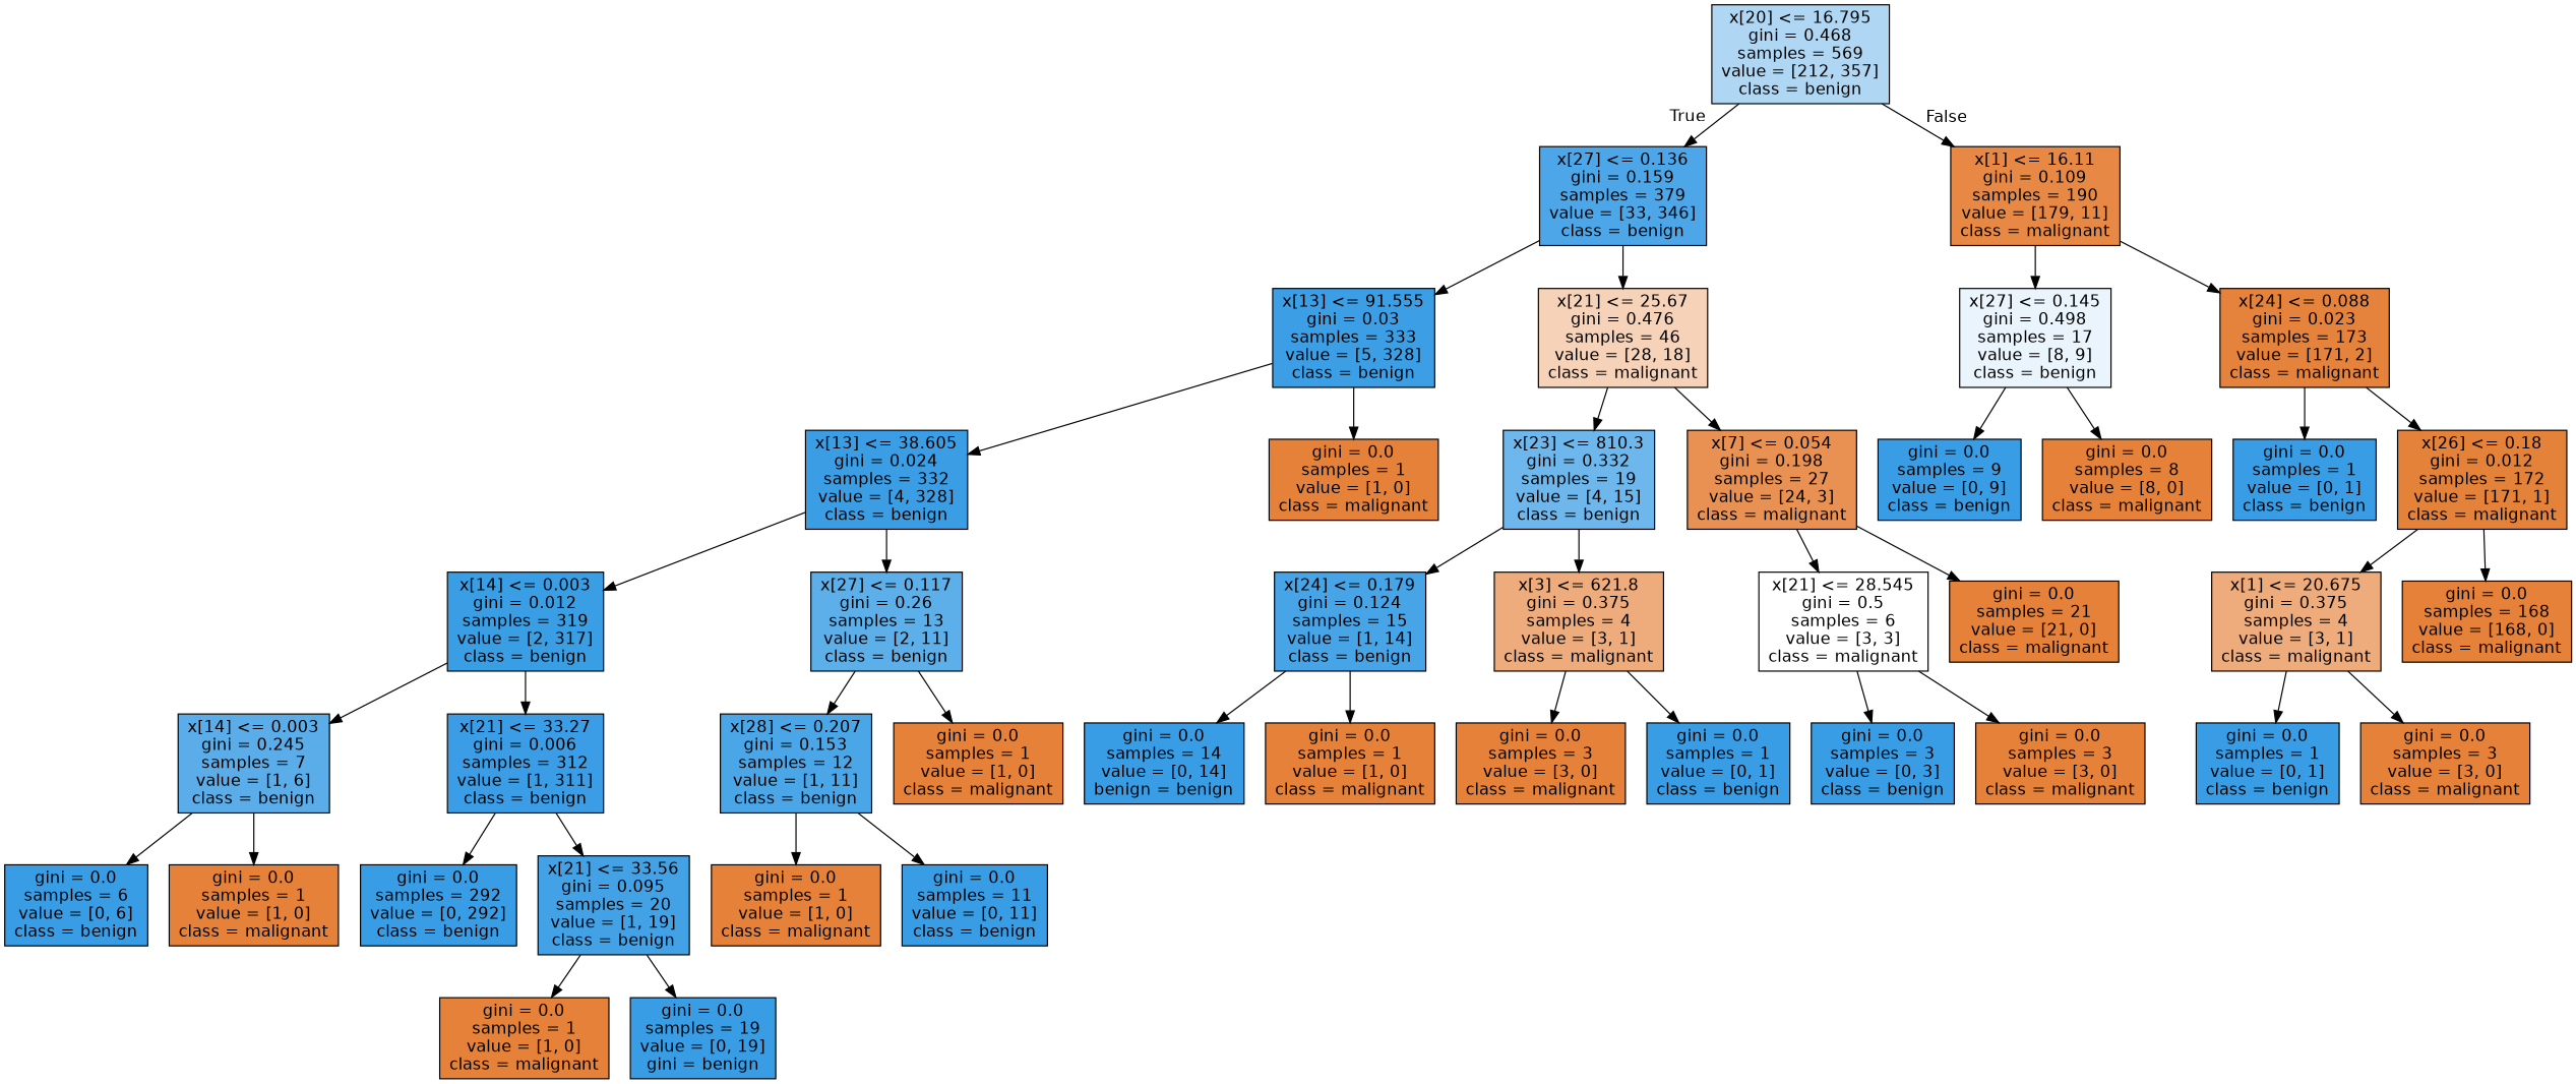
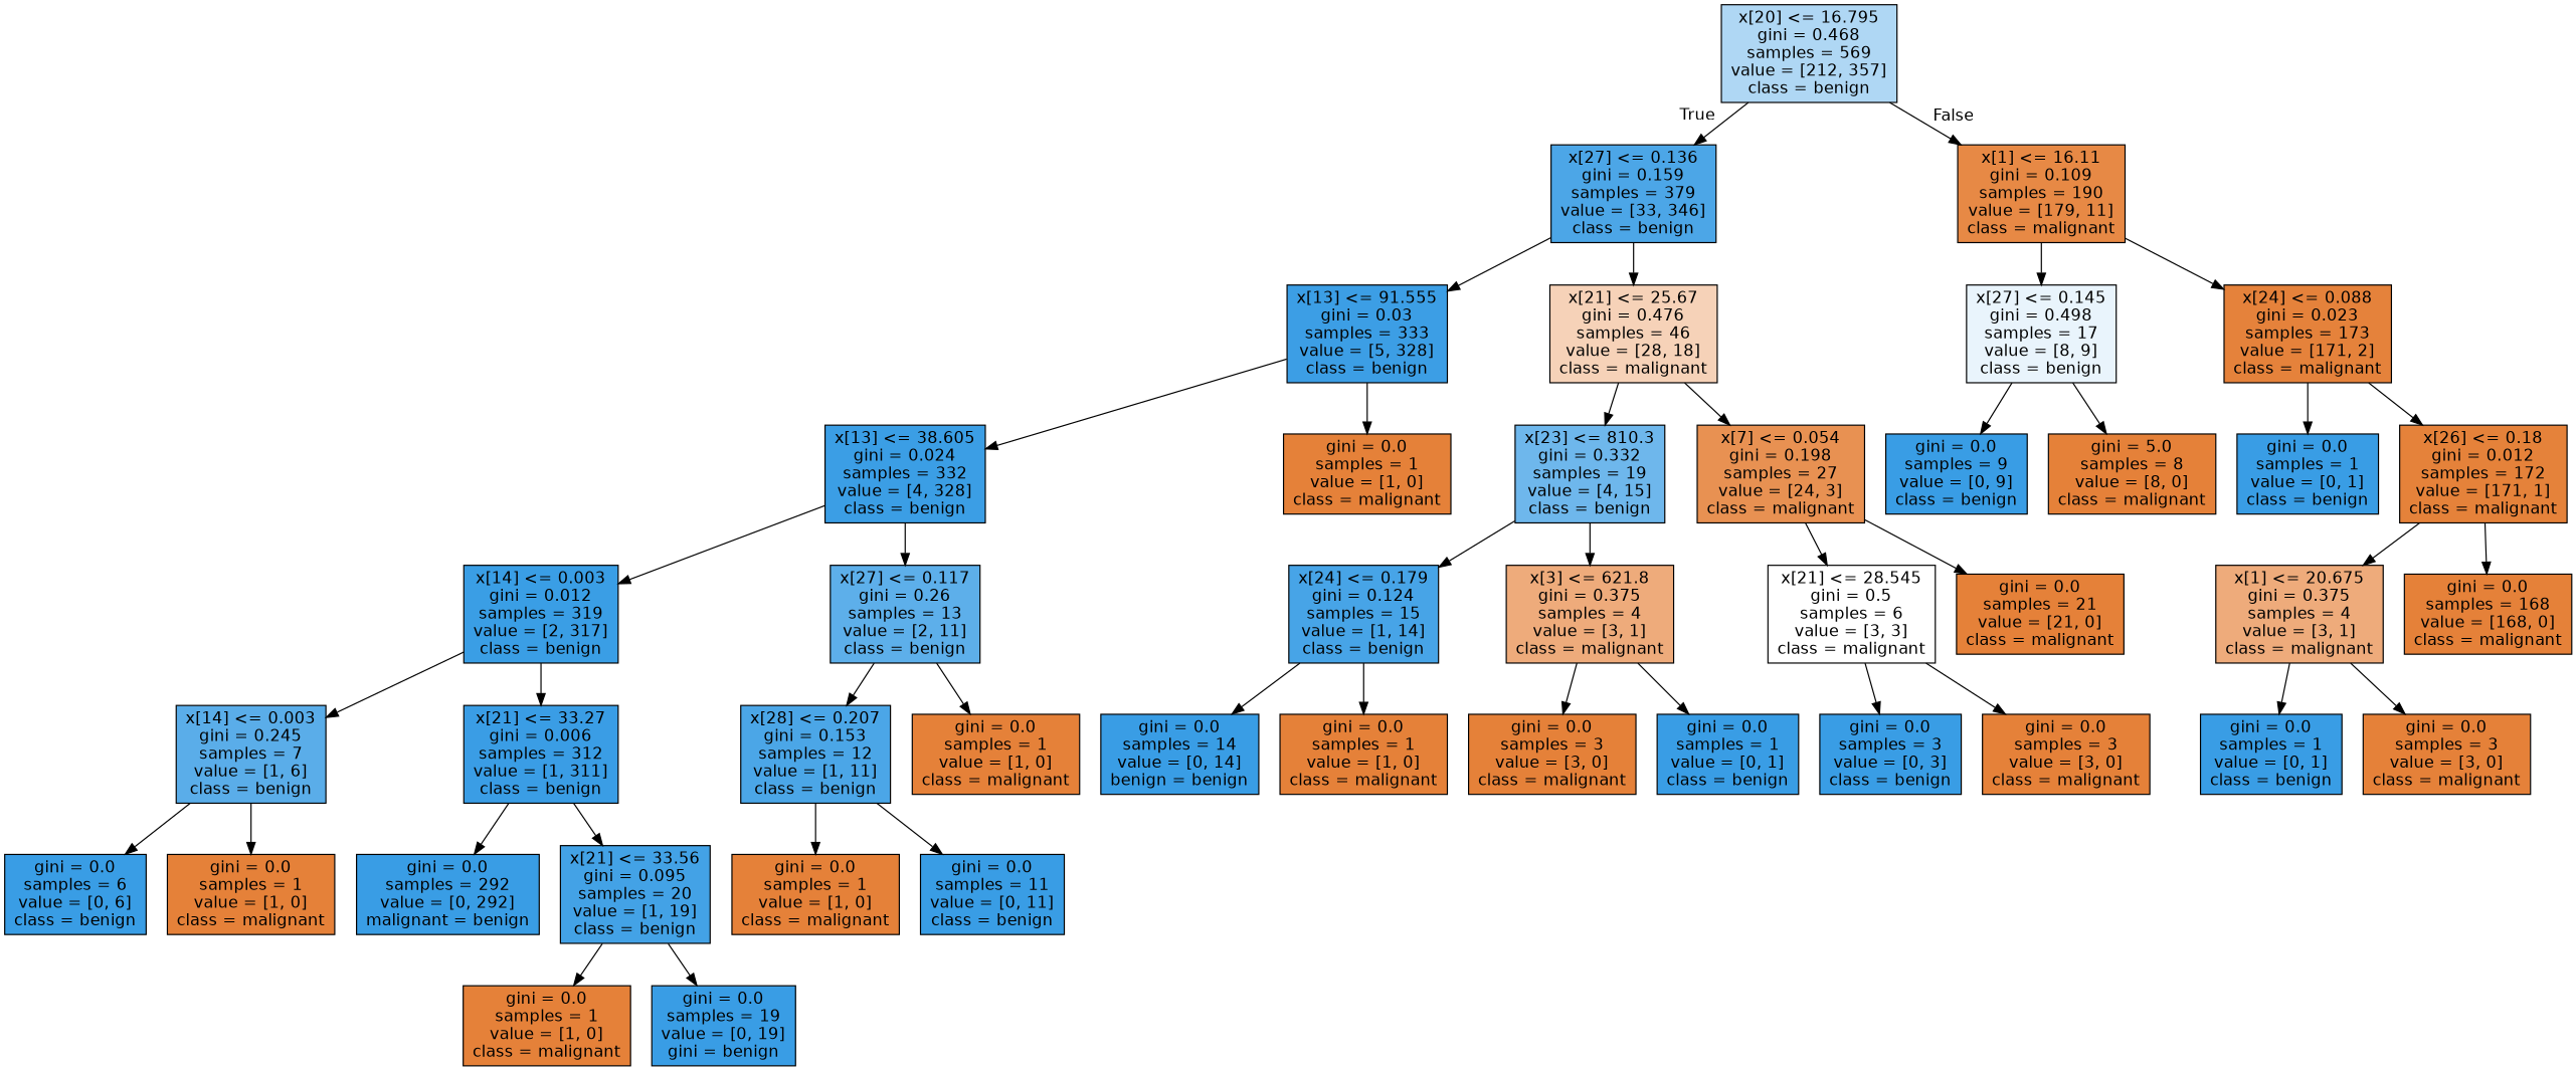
  digraph {
    node [color=black fillcolor="#e58139" fontname=helvetica shape=box style=filled]
    edge [fontname=helvetica]
    n1 [fillcolor="#afd7f4" label="x[20] <= 16.795\ngini = 0.468\nsamples = 569\nvalue = [212, 357]\nclass = benign"]
    n2 [fillcolor="#4ca6e7" label="x[27] <= 0.136\ngini = 0.159\nsamples = 379\nvalue = [33, 346]\nclass = benign"]
    n3 [fillcolor="#e78945" label="x[1] <= 16.11\ngini = 0.109\nsamples = 190\nvalue = [179, 11]\nclass = malignant"]
    n4 [fillcolor="#3c9ee5" label="x[13] <= 91.555\ngini = 0.03\nsamples = 333\nvalue = [5, 328]\nclass = benign"]
    n5 [fillcolor="#f6d2b8" label="x[21] <= 25.67\ngini = 0.476\nsamples = 46\nvalue = [28, 18]\nclass = malignant"]
    n6 [fillcolor="#e9f4fc" label="x[27] <= 0.145\ngini = 0.498\nsamples = 17\nvalue = [8, 9]\nclass = benign"]
    n7 [fillcolor="#e5823b" label="x[24] <= 0.088\ngini = 0.023\nsamples = 173\nvalue = [171, 2]\nclass = malignant"]
    n8 [fillcolor="#3b9ee5" label="x[13] <= 38.605\ngini = 0.024\nsamples = 332\nvalue = [4, 328]\nclass = benign"]
    n9 [label="gini = 0.0\nsamples = 1\nvalue = [1, 0]\nclass = malignant"]
    n10 [fillcolor="#6eb7ec" label="x[23] <= 810.3\ngini = 0.332\nsamples = 19\nvalue = [4, 15]\nclass = benign"]
    n11 [fillcolor="#e89152" label="x[7] <= 0.054\ngini = 0.198\nsamples = 27\nvalue = [24, 3]\nclass = malignant"]
    n12 [fillcolor="#3a9ee5" label="x[14] <= 0.003\ngini = 0.012\nsamples = 319\nvalue = [2, 317]\nclass = benign"]
    n13 [fillcolor="#5dafea" label="x[27] <= 0.117\ngini = 0.26\nsamples = 13\nvalue = [2, 11]\nclass = benign"]
    n14 [fillcolor="#5aade9" label="x[14] <= 0.003\ngini = 0.245\nsamples = 7\nvalue = [1, 6]\nclass = benign"]
    n15 [fillcolor="#3a9de5" label="x[21] <= 33.27\ngini = 0.006\nsamples = 312\nvalue = [1, 311]\nclass = benign"]
    n16 [fillcolor="#4ba6e7" label="x[28] <= 0.207\ngini = 0.153\nsamples = 12\nvalue = [1, 11]\nclass = benign"]
    n17 [label="gini = 0.0\nsamples = 1\nvalue = [1, 0]\nclass = malignant"]
    n18 [fillcolor="#399de5" label="gini = 0.0\nsamples = 6\nvalue = [0, 6]\nclass = benign"]
    n19 [label="gini = 0.0\nsamples = 1\nvalue = [1, 0]\nclass = malignant"]
-   n20 [fillcolor="#399de5" label="gini = 0.0\nsamples = 292\nvalue = [0, 292]\nclass = benign"]
+   n20 [fillcolor="#399de5" label="gini = 0.0\nsamples = 292\nvalue = [0, 292]\nmalignant = benign"]
    n21 [fillcolor="#43a2e6" label="x[21] <= 33.56\ngini = 0.095\nsamples = 20\nvalue = [1, 19]\nclass = benign"]
    n22 [label="gini = 0.0\nsamples = 1\nvalue = [1, 0]\nclass = malignant"]
    n23 [fillcolor="#399de5" label="gini = 0.0\nsamples = 19\nvalue = [0, 19]\ngini = benign"]
    n24 [label="gini = 0.0\nsamples = 1\nvalue = [1, 0]\nclass = malignant"]
    n25 [fillcolor="#399de5" label="gini = 0.0\nsamples = 11\nvalue = [0, 11]\nclass = benign"]
    n26 [fillcolor="#47a4e7" label="x[24] <= 0.179\ngini = 0.124\nsamples = 15\nvalue = [1, 14]\nclass = benign"]
    n27 [fillcolor="#eeab7b" label="x[3] <= 621.8\ngini = 0.375\nsamples = 4\nvalue = [3, 1]\nclass = malignant"]
    n28 [fillcolor="#ffffff" label="x[21] <= 28.545\ngini = 0.5\nsamples = 6\nvalue = [3, 3]\nclass = malignant"]
    n29 [label="gini = 0.0\nsamples = 21\nvalue = [21, 0]\nclass = malignant"]
    n30 [fillcolor="#399de5" label="gini = 0.0\nsamples = 14\nvalue = [0, 14]\nbenign = benign"]
    n31 [label="gini = 0.0\nsamples = 1\nvalue = [1, 0]\nclass = malignant"]
    n32 [label="gini = 0.0\nsamples = 3\nvalue = [3, 0]\nclass = malignant"]
    n33 [fillcolor="#399de5" label="gini = 0.0\nsamples = 1\nvalue = [0, 1]\nclass = benign"]
    n34 [fillcolor="#399de5" label="gini = 0.0\nsamples = 3\nvalue = [0, 3]\nclass = benign"]
    n35 [label="gini = 0.0\nsamples = 3\nvalue = [3, 0]\nclass = malignant"]
    n36 [fillcolor="#399de5" label="gini = 0.0\nsamples = 9\nvalue = [0, 9]\nclass = benign"]
-   n37 [label="gini = 0.0\nsamples = 8\nvalue = [8, 0]\nclass = malignant"]
+   n37 [label="gini = 5.0\nsamples = 8\nvalue = [8, 0]\nclass = malignant"]
    n38 [fillcolor="#399de5" label="gini = 0.0\nsamples = 1\nvalue = [0, 1]\nclass = benign"]
    n39 [fillcolor="#e5823a" label="x[26] <= 0.18\ngini = 0.012\nsamples = 172\nvalue = [171, 1]\nclass = malignant"]
    n40 [fillcolor="#eeab7b" label="x[1] <= 20.675\ngini = 0.375\nsamples = 4\nvalue = [3, 1]\nclass = malignant"]
    n41 [label="gini = 0.0\nsamples = 168\nvalue = [168, 0]\nclass = malignant"]
    n42 [fillcolor="#399de5" label="gini = 0.0\nsamples = 1\nvalue = [0, 1]\nclass = benign"]
    n43 [label="gini = 0.0\nsamples = 3\nvalue = [3, 0]\nclass = malignant"]
    n1 -> n2 [headlabel=True labelangle=45 labeldistance=2.5]
    n1 -> n3 [headlabel=False labelangle=-45 labeldistance=2.5]
    n2 -> n4
    n2 -> n5
    n3 -> n6
    n3 -> n7
    n4 -> n8
    n4 -> n9
    n5 -> n10
    n5 -> n11
    n6 -> n36
    n6 -> n37
    n7 -> n38
    n7 -> n39
    n8 -> n12
    n8 -> n13
    n10 -> n26
    n10 -> n27
    n11 -> n28
    n11 -> n29
    n12 -> n14
    n12 -> n15
    n13 -> n16
    n13 -> n17
    n14 -> n18
    n14 -> n19
    n15 -> n20
    n15 -> n21
    n16 -> n24
    n16 -> n25
    n21 -> n22
    n21 -> n23
    n26 -> n30
    n26 -> n31
    n27 -> n32
    n27 -> n33
    n28 -> n34
    n28 -> n35
    n39 -> n40
    n39 -> n41
    n40 -> n42
    n40 -> n43
  }
